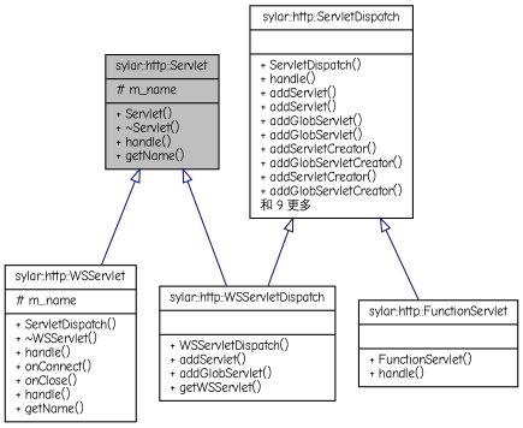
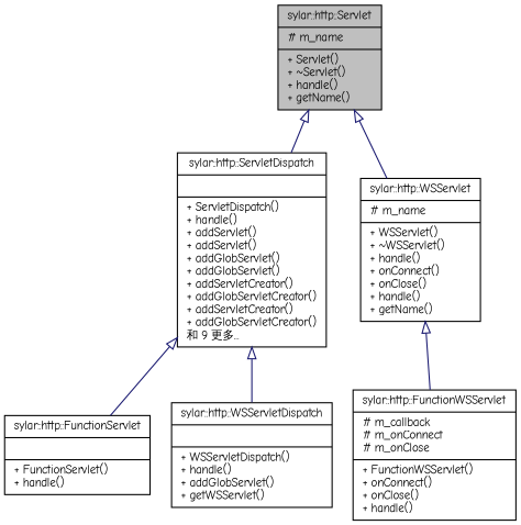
  digraph {
    fontname="Comic Neue"
    node [color=black fillcolor=white fontname="Comic Neue" fontsize=10 shape=record style=filled]
    edge [arrowtail=onormal color=midnightblue dir=back fontname="Comic Neue" fontsize=10 labelfontname=Helvetica labelfontsize=10 style=solid]
    n1 [fillcolor=grey75 fontcolor=black height=0.2 label="{sylar::http::Servlet\n|# m_name\l|+ Servlet()\l+ ~Servlet()\l+ handle()\l+ getName()\l}" width=0.4]
    n2 [height=0.2 label="{sylar::http::ServletDispatch\n||+ ServletDispatch()\l+ handle()\l+ addServlet()\l+ addServlet()\l+ addGlobServlet()\l+ addGlobServlet()\l+ addServletCreator()\l+ addGlobServletCreator()\l+ addServletCreator()\l+ addGlobServletCreator()\l和 9 更多...\l}" width=0.4]
-   n3 [height=0.2 label="{sylar::http::WSServlet\n|# m_name\l|+ ServletDispatch()\l+ ~WSServlet()\l+ handle()\l+ onConnect()\l+ onClose()\l+ handle()\l+ getName()\l}" width=0.4]
+   n3 [height=0.2 label="{sylar::http::WSServlet\n|# m_name\l|+ WSServlet()\l+ ~WSServlet()\l+ handle()\l+ onConnect()\l+ onClose()\l+ handle()\l+ getName()\l}" width=0.4]
    n4 [height=0.2 label="{sylar::http::FunctionServlet\n||+ FunctionServlet()\l+ handle()\l}" width=0.4]
-   n5 [height=0.2 label="{sylar::http::WSServletDispatch\n||+ WSServletDispatch()\l+ addServlet()\l+ addGlobServlet()\l+ getWSServlet()\l}" width=0.4]
-   n1 -> n5
+   n5 [height=0.2 label="{sylar::http::WSServletDispatch\n||+ WSServletDispatch()\l+ handle()\l+ addGlobServlet()\l+ getWSServlet()\l}" width=0.4]
+   n6 [height=0.2 label="{sylar::http::FunctionWSServlet\n|# m_callback\l# m_onConnect\l# m_onClose\l|+ FunctionWSServlet()\l+ onConnect()\l+ onClose()\l+ handle()\l}" width=0.4]
+   n1 -> n2
    n1 -> n3
    n2 -> n4
    n2 -> n5
+   n3 -> n6
  }
